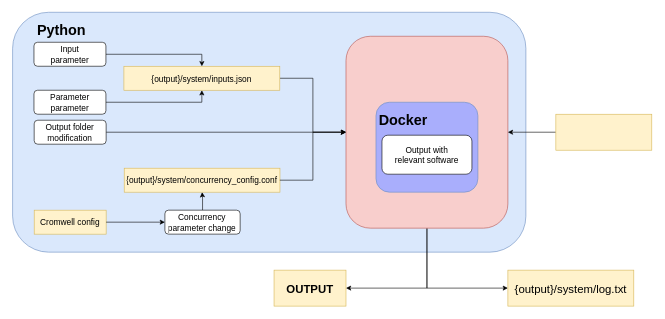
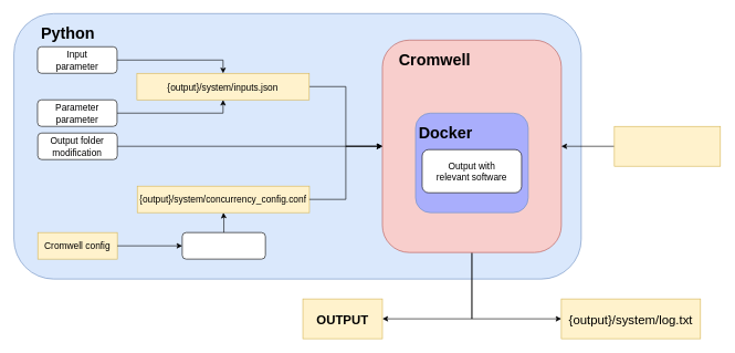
  <mxCell id="0" />
  <mxCell id="1" parent="0" />
  <mxCell id="2" value="" style="rounded=1;whiteSpace=wrap;html=1;fillColor=#dae8fc;strokeColor=#6c8ebf;" vertex="1" parent="1"><mxGeometry x="20" y="20" width="856" height="400" as="geometry" /></mxCell>
  <mxCell id="3" value="&lt;h1&gt;Python&lt;/h1&gt;" style="text;html=1;strokeColor=none;fillColor=none;spacing=5;spacingTop=-20;whiteSpace=wrap;overflow=hidden;rounded=0;" vertex="1" parent="1"><mxGeometry x="56" y="30" width="90" height="40" as="geometry" /></mxCell>
  <mxCell id="4" style="edgeStyle=orthogonalEdgeStyle;rounded=0;orthogonalLoop=1;jettySize=auto;html=1;entryX=0.5;entryY=0;entryDx=0;entryDy=0;fontSize=14;" edge="1" parent="1" source="5" target="11"><mxGeometry relative="1" as="geometry" /></mxCell>
  <mxCell id="5" value="" style="rounded=1;whiteSpace=wrap;html=1;" vertex="1" parent="1"><mxGeometry x="55.63" y="70" width="120" height="40" as="geometry" /></mxCell>
  <mxCell id="6" value="Input &#10;parameter" style="text;strokeColor=none;fillColor=none;align=center;verticalAlign=middle;spacingLeft=4;spacingRight=4;overflow=hidden;points=[[0,0.5],[1,0.5]];portConstraint=eastwest;rotatable=0;fontSize=14;" vertex="1" parent="1"><mxGeometry x="65.63" y="70" width="100" height="40" as="geometry" /></mxCell>
  <mxCell id="7" style="edgeStyle=orthogonalEdgeStyle;rounded=0;orthogonalLoop=1;jettySize=auto;html=1;exitX=1;exitY=0.5;exitDx=0;exitDy=0;entryX=0.5;entryY=1;entryDx=0;entryDy=0;fontSize=14;" edge="1" parent="1" source="8" target="11"><mxGeometry relative="1" as="geometry" /></mxCell>
  <mxCell id="8" value="" style="rounded=1;whiteSpace=wrap;html=1;" vertex="1" parent="1"><mxGeometry x="55.63" y="150" width="120" height="40" as="geometry" /></mxCell>
  <mxCell id="9" value="Parameter &#10;parameter" style="text;strokeColor=none;fillColor=none;align=center;verticalAlign=middle;spacingLeft=4;spacingRight=4;overflow=hidden;points=[[0,0.5],[1,0.5]];portConstraint=eastwest;rotatable=0;fontSize=14;" vertex="1" parent="1"><mxGeometry x="65.63" y="150" width="100" height="40" as="geometry" /></mxCell>
  <mxCell id="10" style="edgeStyle=orthogonalEdgeStyle;rounded=0;orthogonalLoop=1;jettySize=auto;html=1;exitX=1;exitY=0.5;exitDx=0;exitDy=0;fontSize=14;" edge="1" parent="1" source="11" target="15"><mxGeometry relative="1" as="geometry" /></mxCell>
  <mxCell id="11" value="" style="rounded=0;whiteSpace=wrap;html=1;fontSize=14;fillColor=#fff2cc;strokeColor=#d6b656;" vertex="1" parent="1"><mxGeometry x="205.63" y="110" width="260" height="40" as="geometry" /></mxCell>
  <mxCell id="12" value="{output}/system/inputs.json" style="text;strokeColor=none;fillColor=none;align=center;verticalAlign=middle;spacingLeft=4;spacingRight=4;overflow=hidden;points=[[0,0.5],[1,0.5]];portConstraint=eastwest;rotatable=0;fontSize=14;" vertex="1" parent="1"><mxGeometry x="225.63" y="120" width="219.5" height="20" as="geometry" /></mxCell>
  <mxCell id="13" style="edgeStyle=orthogonalEdgeStyle;rounded=0;orthogonalLoop=1;jettySize=auto;html=1;exitX=0.5;exitY=1;exitDx=0;exitDy=0;entryX=0;entryY=0.5;entryDx=0;entryDy=0;fontSize=19;" edge="1" parent="1" source="15" target="37"><mxGeometry relative="1" as="geometry" /></mxCell>
  <mxCell id="14" style="edgeStyle=orthogonalEdgeStyle;rounded=0;orthogonalLoop=1;jettySize=auto;html=1;exitX=0.5;exitY=1;exitDx=0;exitDy=0;entryX=1;entryY=0.5;entryDx=0;entryDy=0;fontSize=19;" edge="1" parent="1" source="15" target="35"><mxGeometry relative="1" as="geometry" /></mxCell>
  <mxCell id="15" value="" style="rounded=1;whiteSpace=wrap;html=1;fontSize=14;fillColor=#f8cecc;strokeColor=#b85450;" vertex="1" parent="1"><mxGeometry x="576" y="60" width="270" height="320" as="geometry" /></mxCell>
+ <mxCell id="16" value="&lt;h1&gt;Cromwell&lt;/h1&gt;" style="text;html=1;strokeColor=none;fillColor=none;spacing=5;spacingTop=-20;whiteSpace=wrap;overflow=hidden;rounded=0;" vertex="1" parent="1"><mxGeometry x="596" y="70" width="120" height="40" as="geometry" /></mxCell>
  <mxCell id="17" style="edgeStyle=orthogonalEdgeStyle;rounded=0;orthogonalLoop=1;jettySize=auto;html=1;exitX=1;exitY=0.5;exitDx=0;exitDy=0;entryX=0;entryY=0.5;entryDx=0;entryDy=0;fontSize=14;" edge="1" parent="1" source="18" target="15"><mxGeometry relative="1" as="geometry" /></mxCell>
  <mxCell id="18" value="" style="rounded=1;whiteSpace=wrap;html=1;" vertex="1" parent="1"><mxGeometry x="56" y="200" width="120" height="40" as="geometry" /></mxCell>
  <mxCell id="19" value="Output folder&#10;modification" style="text;strokeColor=none;fillColor=none;align=center;verticalAlign=middle;spacingLeft=4;spacingRight=4;overflow=hidden;points=[[0,0.5],[1,0.5]];portConstraint=eastwest;rotatable=0;fontSize=14;" vertex="1" parent="1"><mxGeometry x="65.63" y="200" width="100" height="40" as="geometry" /></mxCell>
  <mxCell id="20" style="edgeStyle=orthogonalEdgeStyle;rounded=0;orthogonalLoop=1;jettySize=auto;html=1;entryX=0.5;entryY=1;entryDx=0;entryDy=0;fontSize=14;" edge="1" parent="1" source="21" target="26"><mxGeometry relative="1" as="geometry" /></mxCell>
  <mxCell id="21" value="" style="rounded=1;whiteSpace=wrap;html=1;" vertex="1" parent="1"><mxGeometry x="274" y="350" width="125.5" height="40" as="geometry" /></mxCell>
  <mxCell id="22" value="" style="rounded=0;whiteSpace=wrap;html=1;fontSize=14;fillColor=#fff2cc;strokeColor=#d6b656;" vertex="1" parent="1"><mxGeometry x="56" y="350" width="120" height="40" as="geometry" /></mxCell>
  <mxCell id="23" style="edgeStyle=orthogonalEdgeStyle;rounded=0;orthogonalLoop=1;jettySize=auto;html=1;exitX=1;exitY=0.5;exitDx=0;exitDy=0;entryX=0;entryY=0.5;entryDx=0;entryDy=0;fontSize=14;" edge="1" parent="1" source="24" target="21"><mxGeometry relative="1" as="geometry" /></mxCell>
  <mxCell id="24" value="Cromwell config" style="text;strokeColor=none;fillColor=none;align=center;verticalAlign=middle;spacingLeft=4;spacingRight=4;overflow=hidden;points=[[0,0.5],[1,0.5]];portConstraint=eastwest;rotatable=0;fontSize=14;" vertex="1" parent="1"><mxGeometry x="56" y="360" width="120" height="20" as="geometry" /></mxCell>
- <mxCell id="25" value="Concurrency &#10;parameter change" style="text;strokeColor=none;fillColor=none;align=center;verticalAlign=middle;spacingLeft=4;spacingRight=4;overflow=hidden;points=[[0,0.5],[1,0.5]];portConstraint=eastwest;rotatable=0;fontSize=14;" vertex="1" parent="1"><mxGeometry x="276" y="350" width="120" height="40" as="geometry" /></mxCell>
  <mxCell id="26" value="" style="rounded=0;whiteSpace=wrap;html=1;fontSize=14;fillColor=#fff2cc;strokeColor=#d6b656;" vertex="1" parent="1"><mxGeometry x="206.13" y="280" width="259.75" height="40" as="geometry" /></mxCell>
  <mxCell id="27" style="edgeStyle=orthogonalEdgeStyle;rounded=0;orthogonalLoop=1;jettySize=auto;html=1;exitX=1;exitY=0.5;exitDx=0;exitDy=0;fontSize=14;" edge="1" parent="1" source="28" target="15"><mxGeometry relative="1" as="geometry" /></mxCell>
  <mxCell id="28" value="{output}/system/concurrency_config.conf" style="text;strokeColor=none;fillColor=none;align=center;verticalAlign=middle;spacingLeft=4;spacingRight=4;overflow=hidden;points=[[0,0.5],[1,0.5]];portConstraint=eastwest;rotatable=0;fontSize=14;" vertex="1" parent="1"><mxGeometry x="205.63" y="290" width="260" height="20" as="geometry" /></mxCell>
  <mxCell id="29" value="" style="rounded=1;whiteSpace=wrap;html=1;fontSize=14;fillColor=#A9AEFC;strokeColor=#6c8ebf;" vertex="1" parent="1"><mxGeometry x="626" y="170" width="170" height="150" as="geometry" /></mxCell>
  <mxCell id="30" value="&lt;h1&gt;Docker&lt;/h1&gt;" style="text;html=1;strokeColor=none;fillColor=none;spacing=5;spacingTop=-20;whiteSpace=wrap;overflow=hidden;rounded=0;" vertex="1" parent="1"><mxGeometry x="626" y="180" width="120" height="40" as="geometry" /></mxCell>
  <mxCell id="31" style="edgeStyle=orthogonalEdgeStyle;rounded=0;orthogonalLoop=1;jettySize=auto;html=1;exitX=0;exitY=0.5;exitDx=0;exitDy=0;fontSize=19;" edge="1" parent="1" source="32" target="15"><mxGeometry relative="1" as="geometry" /></mxCell>
  <mxCell id="32" value="" style="rounded=0;whiteSpace=wrap;html=1;fontSize=14;fillColor=#fff2cc;strokeColor=#d6b656;" vertex="1" parent="1"><mxGeometry x="926" y="190" width="160" height="60" as="geometry" /></mxCell>
  <mxCell id="33" value="" style="rounded=1;whiteSpace=wrap;html=1;" vertex="1" parent="1"><mxGeometry x="636" y="225" width="150" height="65" as="geometry" /></mxCell>
  <mxCell id="34" value="Output with &#10;relevant software" style="text;strokeColor=none;fillColor=none;align=center;verticalAlign=middle;spacingLeft=4;spacingRight=4;overflow=hidden;points=[[0,0.5],[1,0.5]];portConstraint=eastwest;rotatable=0;fontSize=14;" vertex="1" parent="1"><mxGeometry x="652.25" y="240" width="117.5" height="35" as="geometry" /></mxCell>
  <mxCell id="35" value="" style="rounded=0;whiteSpace=wrap;html=1;fontSize=19;fillColor=#fff2cc;strokeColor=#d6b656;" vertex="1" parent="1"><mxGeometry x="456" y="450" width="120" height="60" as="geometry" /></mxCell>
  <mxCell id="36" value="" style="rounded=0;whiteSpace=wrap;html=1;fontSize=19;fillColor=#fff2cc;strokeColor=#d6b656;" vertex="1" parent="1"><mxGeometry x="846" y="450" width="210" height="60" as="geometry" /></mxCell>
  <mxCell id="37" value="{output}/system/log.txt" style="text;strokeColor=none;fillColor=none;align=center;verticalAlign=middle;spacingLeft=4;spacingRight=4;overflow=hidden;points=[[0,0.5],[1,0.5]];portConstraint=eastwest;rotatable=0;fontSize=19;fontStyle=0" vertex="1" parent="1"><mxGeometry x="846" y="465" width="210" height="30" as="geometry" /></mxCell>
  <mxCell id="38" value="OUTPUT" style="text;strokeColor=none;fillColor=none;align=center;verticalAlign=middle;spacingLeft=4;spacingRight=4;overflow=hidden;points=[[0,0.5],[1,0.5]];portConstraint=eastwest;rotatable=0;fontSize=19;fontStyle=1" vertex="1" parent="1"><mxGeometry x="462.88" y="465" width="106.25" height="30" as="geometry" /></mxCell>
